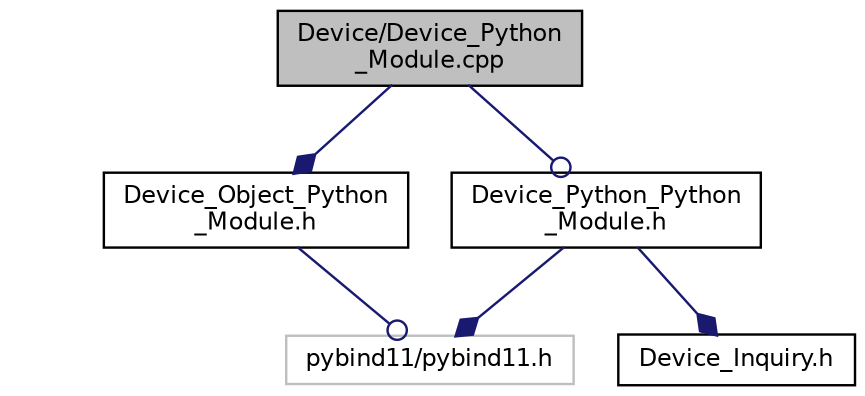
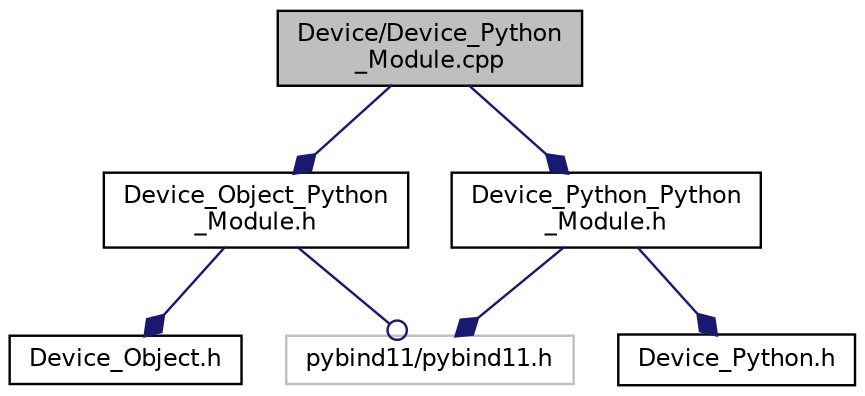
  digraph {
    node [color=black fontname=Helvetica fontsize=10 shape=record]
    edge [arrowhead=diamond color=midnightblue fontname=Helvetica fontsize=10 labelfontname=Helvetica labelfontsize=10 style=solid]
    n1 [fillcolor=grey75 fontcolor=black height=0.2 label="Device/Device_Python\l_Module.cpp" style=filled width=0.4]
    n2 [height=0.2 label="Device_Object_Python\l_Module.h" width=0.4]
    n3 [height=0.2 label="Device_Python_Python\l_Module.h" width=0.4]
    n4 [color=grey75 height=0.2 label="pybind11/pybind11.h" width=0.4]
-   n6 [height=0.2 label="Device_Inquiry.h" width=0.4]
+   n5 [height=0.2 label="Device_Object.h" width=0.4]
+   n6 [height=0.2 label="Device_Python.h" width=0.4]
    n1 -> n2
-   n1 -> n3 [arrowhead=odot]
+   n1 -> n3
    n2 -> n4 [arrowhead=odot]
+   n2 -> n5
    n3 -> n4
    n3 -> n6
  }
